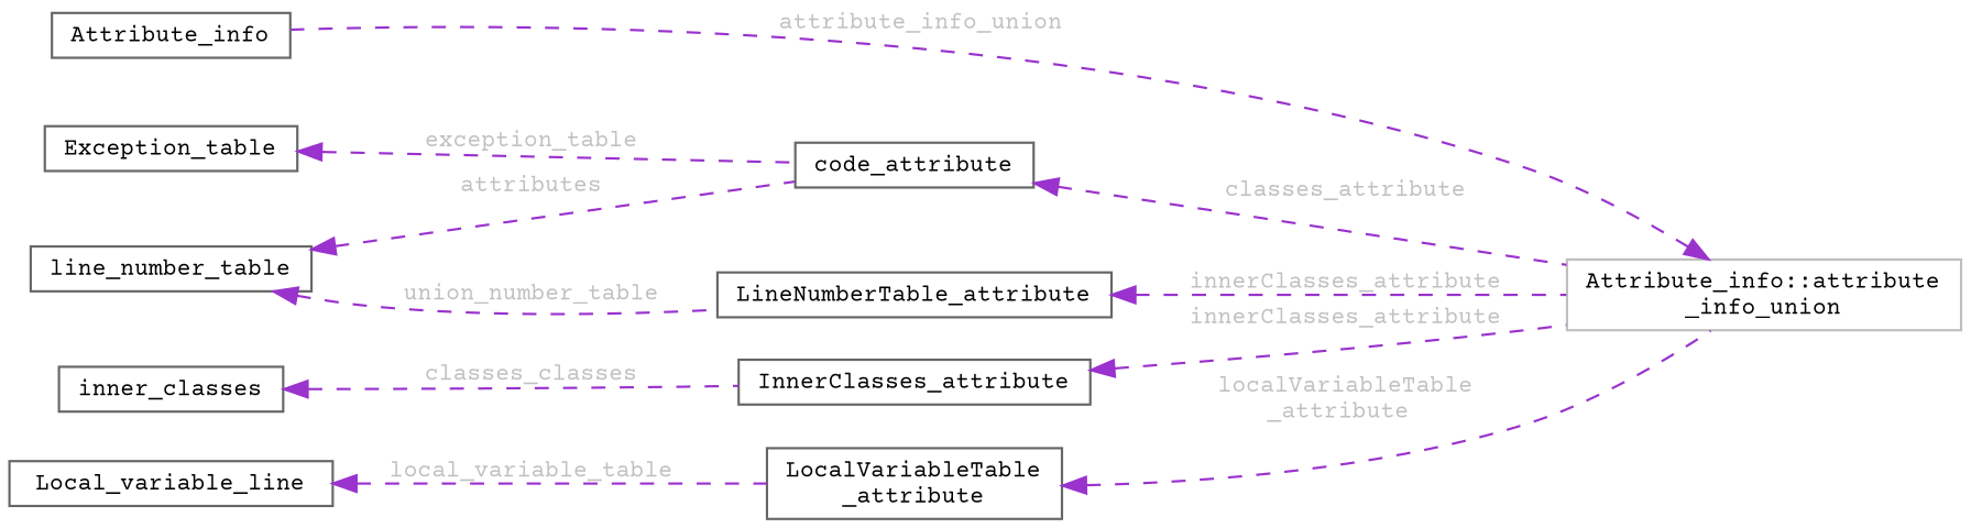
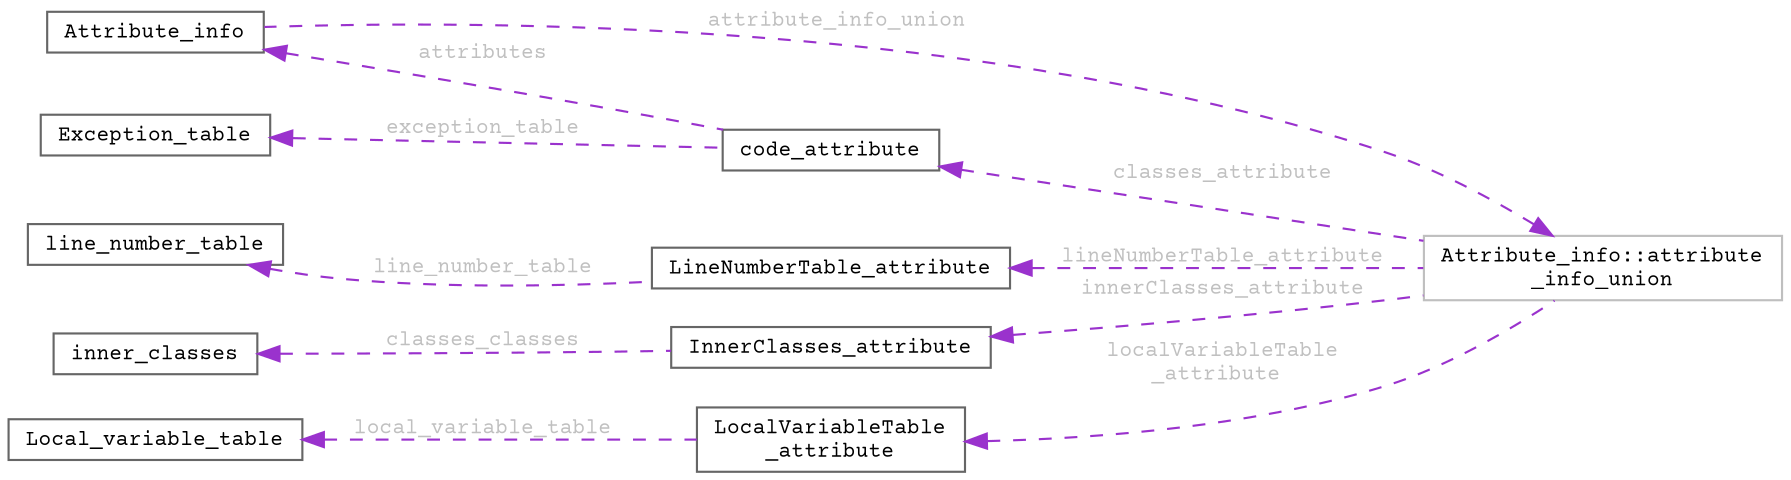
  digraph {
    fontname="Courier Prime"
    rankdir=LR
    node [color=gray40 fillcolor=white fontname="Courier Prime" fontsize=10 shape=box style=filled]
    edge [color=darkorchid3 dir=back fontcolor=grey fontname="Courier Prime" fontsize=10 labelfontname=Helvetica labelfontsize=10 style=dashed]
    n1 [height=0.2 label=Attribute_info width=0.4]
    n2 [height=0.2 label=code_attribute width=0.4]
    n3 [color=grey75 height=0.2 label="Attribute_info::attribute\l_info_union" width=0.4]
    n4 [height=0.2 label=Exception_table width=0.4]
    n5 [height=0.2 label=InnerClasses_attribute width=0.4]
    n6 [height=0.2 label=inner_classes width=0.4]
    n7 [height=0.2 label=LineNumberTable_attribute width=0.4]
    n8 [height=0.2 label=line_number_table width=0.4]
    n9 [height=0.2 label="LocalVariableTable\l_attribute" width=0.4]
-   n10 [height=0.2 label=Local_variable_line width=0.4]
-   n8 -> n2 [label=" attributes"]
+   n10 [height=0.2 label=Local_variable_table width=0.4]
+   n1 -> n2 [label=" attributes"]
    n2 -> n3 [label=" classes_attribute"]
    n3 -> n1 [label=" attribute_info_union"]
    n4 -> n2 [label=" exception_table"]
    n5 -> n3 [label=" innerClasses_attribute"]
    n6 -> n5 [label=" classes_classes"]
-   n7 -> n3 [label=" innerClasses_attribute"]
-   n8 -> n7 [label=" union_number_table"]
+   n7 -> n3 [label=" lineNumberTable_attribute"]
+   n8 -> n7 [label=" line_number_table"]
    n9 -> n3 [label=" localVariableTable\l_attribute"]
    n10 -> n9 [label=" local_variable_table"]
  }
